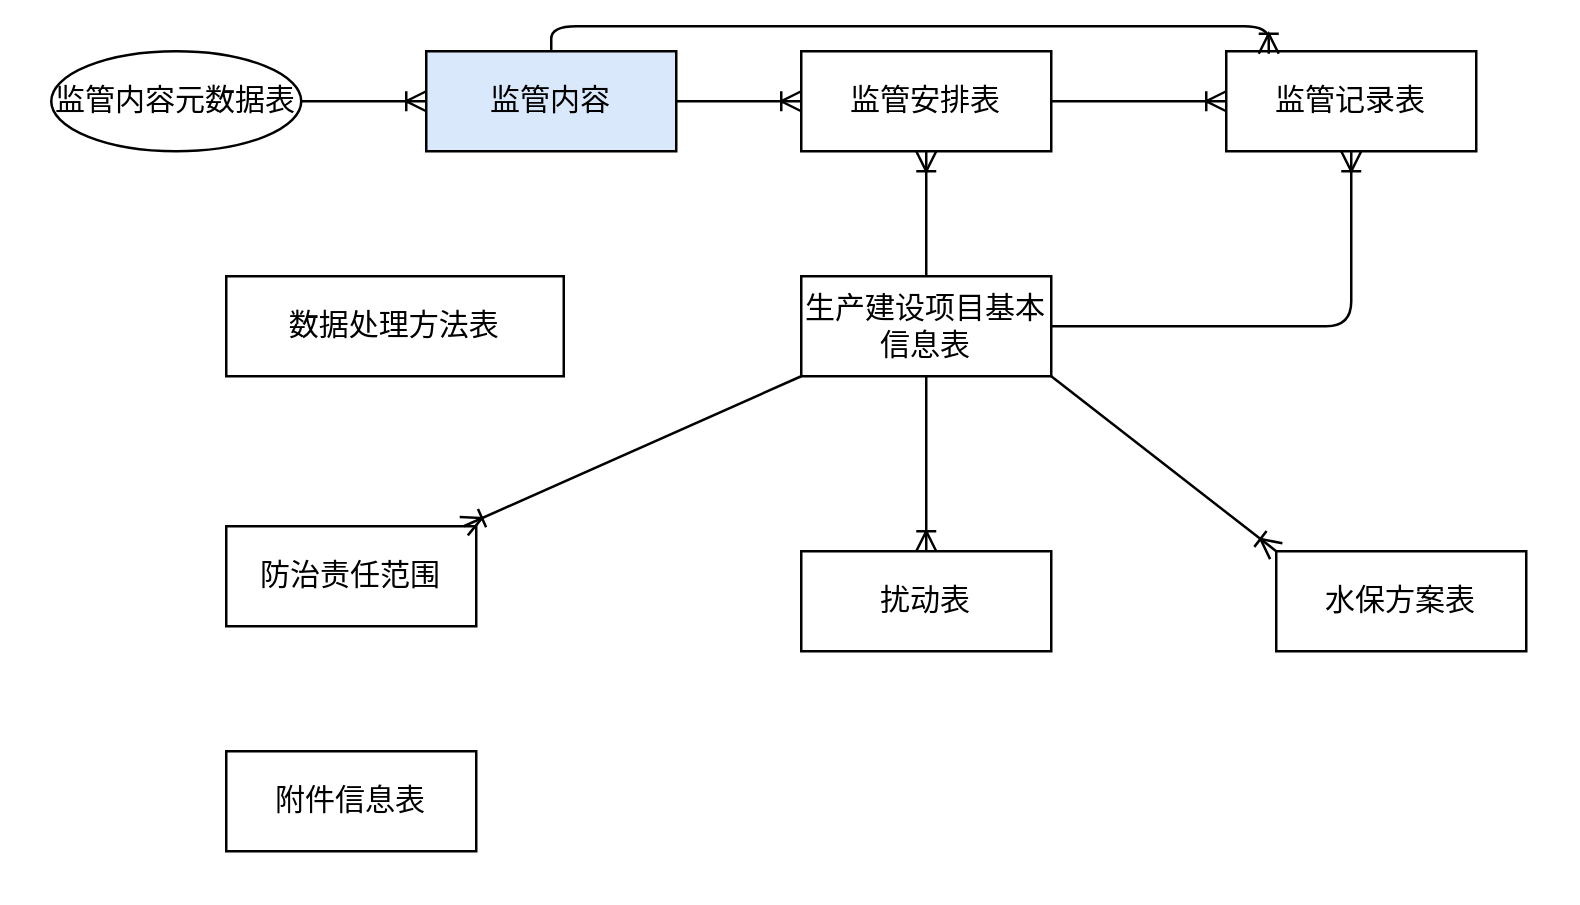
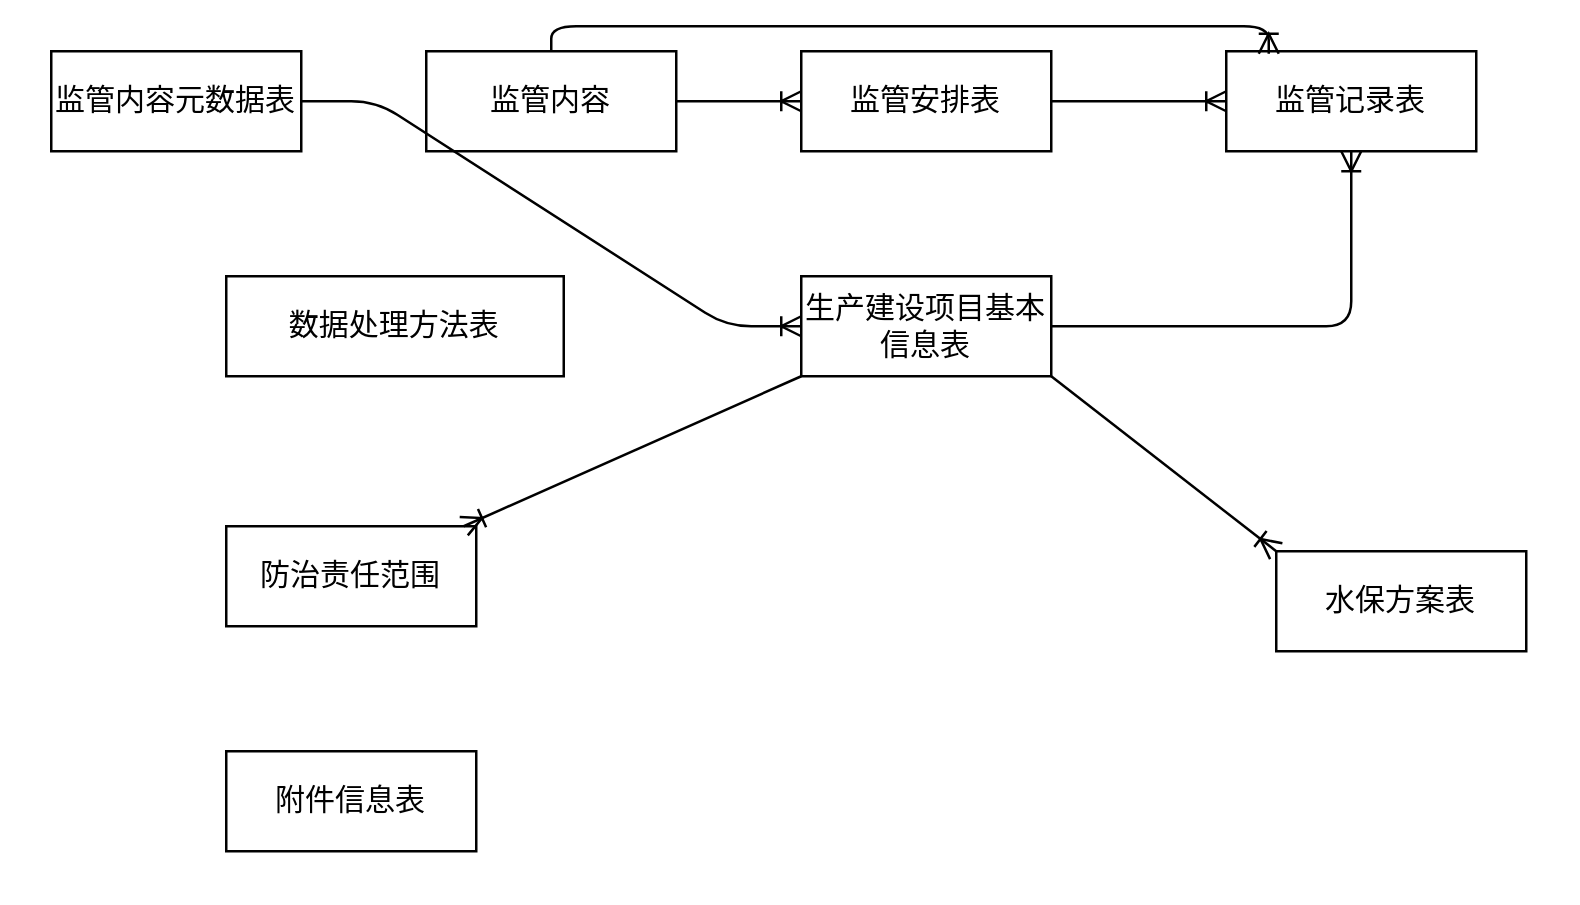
  <mxCell id="0" />
  <mxCell id="1" parent="0" />
- <mxCell id="2" value="监管内容元数据表" style="ellipse;whiteSpace=wrap;html=1;align=center;" vertex="1" parent="1"><mxGeometry x="20" y="20" width="100" height="40" as="geometry" /></mxCell>
+ <mxCell id="2" value="监管内容元数据表" style="whiteSpace=wrap;html=1;align=center;" vertex="1" parent="1"><mxGeometry x="20" y="20" width="100" height="40" as="geometry" /></mxCell>
  <mxCell id="3" value="监管安排表" style="whiteSpace=wrap;html=1;align=center;" vertex="1" parent="1"><mxGeometry x="320" y="20" width="100" height="40" as="geometry" /></mxCell>
  <mxCell id="4" value="监管记录表" style="whiteSpace=wrap;html=1;align=center;" vertex="1" parent="1"><mxGeometry x="490" y="20" width="100" height="40" as="geometry" /></mxCell>
  <mxCell id="5" value="数据处理方法表" style="whiteSpace=wrap;html=1;align=center;" vertex="1" parent="1"><mxGeometry x="90" y="110" width="135" height="40" as="geometry" /></mxCell>
  <mxCell id="6" value="生产建设项目基本信息表" style="whiteSpace=wrap;html=1;align=center;" vertex="1" parent="1"><mxGeometry x="320" y="110" width="100" height="40" as="geometry" /></mxCell>
- <mxCell id="7" value="扰动表" style="whiteSpace=wrap;html=1;align=center;" vertex="1" parent="1"><mxGeometry x="320" y="220" width="100" height="40" as="geometry" /></mxCell>
  <mxCell id="8" value="附件信息表" style="whiteSpace=wrap;html=1;align=center;" vertex="1" parent="1"><mxGeometry x="90" y="300" width="100" height="40" as="geometry" /></mxCell>
- <mxCell id="9" value="" style="fontSize=12;html=1;endArrow=ERoneToMany;exitX=0.5;exitY=0;exitDx=0;exitDy=0;entryX=0.5;entryY=1;entryDx=0;entryDy=0;" edge="1" parent="1" source="6" target="3"><mxGeometry width="100" height="100" relative="1" as="geometry"><mxPoint x="490" y="270" as="sourcePoint" /><mxPoint x="590" y="170" as="targetPoint" /></mxGeometry></mxCell>
  <mxCell id="10" value="" style="edgeStyle=orthogonalEdgeStyle;fontSize=12;html=1;endArrow=ERoneToMany;exitX=1;exitY=0.5;exitDx=0;exitDy=0;entryX=0.5;entryY=1;entryDx=0;entryDy=0;" edge="1" parent="1" source="6" target="4"><mxGeometry width="100" height="100" relative="1" as="geometry"><mxPoint x="500" y="270" as="sourcePoint" /><mxPoint x="600" y="170" as="targetPoint" /></mxGeometry></mxCell>
  <mxCell id="11" value="" style="edgeStyle=entityRelationEdgeStyle;fontSize=12;html=1;endArrow=ERoneToMany;exitX=1;exitY=0.5;exitDx=0;exitDy=0;entryX=0;entryY=0.5;entryDx=0;entryDy=0;" edge="1" parent="1" source="3" target="4"><mxGeometry width="100" height="100" relative="1" as="geometry"><mxPoint x="630" y="190" as="sourcePoint" /><mxPoint x="730" y="90" as="targetPoint" /></mxGeometry></mxCell>
- <mxCell id="12" value="监管内容" style="whiteSpace=wrap;html=1;align=center;fillColor=#dae8fc;" vertex="1" parent="1"><mxGeometry x="170" y="20" width="100" height="40" as="geometry" /></mxCell>
+ <mxCell id="12" value="监管内容" style="whiteSpace=wrap;html=1;align=center;" vertex="1" parent="1"><mxGeometry x="170" y="20" width="100" height="40" as="geometry" /></mxCell>
  <mxCell id="13" value="" style="edgeStyle=orthogonalEdgeStyle;fontSize=12;html=1;endArrow=ERoneToMany;exitX=0.5;exitY=0;exitDx=0;exitDy=0;entryX=0.17;entryY=0.025;entryDx=0;entryDy=0;entryPerimeter=0;" edge="1" parent="1" source="12" target="4"><mxGeometry width="100" height="100" relative="1" as="geometry"><mxPoint x="610" y="170" as="sourcePoint" /><mxPoint x="710" y="70" as="targetPoint" /></mxGeometry></mxCell>
  <mxCell id="14" value="防治责任范围" style="whiteSpace=wrap;html=1;align=center;" vertex="1" parent="1"><mxGeometry x="90" y="210" width="100" height="40" as="geometry" /></mxCell>
  <mxCell id="15" value="" style="fontSize=12;html=1;endArrow=ERoneToMany;exitX=0;exitY=1;exitDx=0;exitDy=0;" edge="1" parent="1" source="6" target="14"><mxGeometry width="100" height="100" relative="1" as="geometry"><mxPoint x="230" y="280" as="sourcePoint" /><mxPoint x="330" y="180" as="targetPoint" /></mxGeometry></mxCell>
  <mxCell id="16" value="水保方案表" style="whiteSpace=wrap;html=1;align=center;" vertex="1" parent="1"><mxGeometry x="510" y="220" width="100" height="40" as="geometry" /></mxCell>
  <mxCell id="17" value="" style="fontSize=12;html=1;endArrow=ERoneToMany;exitX=1;exitY=1;exitDx=0;exitDy=0;entryX=0;entryY=0;entryDx=0;entryDy=0;" edge="1" parent="1" source="6" target="16"><mxGeometry width="100" height="100" relative="1" as="geometry"><mxPoint x="480" y="250" as="sourcePoint" /><mxPoint x="580" y="150" as="targetPoint" /></mxGeometry></mxCell>
- <mxCell id="18" value="" style="fontSize=12;html=1;endArrow=ERoneToMany;exitX=0.5;exitY=1;exitDx=0;exitDy=0;entryX=0.5;entryY=0;entryDx=0;entryDy=0;" edge="1" parent="1" source="6" target="7"><mxGeometry width="100" height="100" relative="1" as="geometry"><mxPoint x="340" y="270" as="sourcePoint" /><mxPoint x="440" y="170" as="targetPoint" /></mxGeometry></mxCell>
- <mxCell id="19" value="" style="edgeStyle=entityRelationEdgeStyle;fontSize=12;html=1;endArrow=ERoneToMany;exitX=1;exitY=0.5;exitDx=0;exitDy=0;entryX=0;entryY=0.5;entryDx=0;entryDy=0;" edge="1" parent="1" source="2" target="12"><mxGeometry width="100" height="100" relative="1" as="geometry"><mxPoint x="-100" y="220" as="sourcePoint" /><mxPoint x="0" y="120" as="targetPoint" /></mxGeometry></mxCell>
+ <mxCell id="19" value="" style="edgeStyle=entityRelationEdgeStyle;fontSize=12;html=1;endArrow=ERoneToMany;exitX=1;exitY=0.5;exitDx=0;exitDy=0;" edge="1" parent="1" source="2" target="6"><mxGeometry width="100" height="100" relative="1" as="geometry"><mxPoint x="-100" y="220" as="sourcePoint" /><mxPoint x="0" y="120" as="targetPoint" /></mxGeometry></mxCell>
  <mxCell id="20" value="" style="edgeStyle=entityRelationEdgeStyle;fontSize=12;html=1;endArrow=ERoneToMany;exitX=1;exitY=0.5;exitDx=0;exitDy=0;" edge="1" parent="1" source="12" target="3"><mxGeometry width="100" height="100" relative="1" as="geometry"><mxPoint x="250" y="180" as="sourcePoint" /><mxPoint x="350" y="80" as="targetPoint" /></mxGeometry></mxCell>
